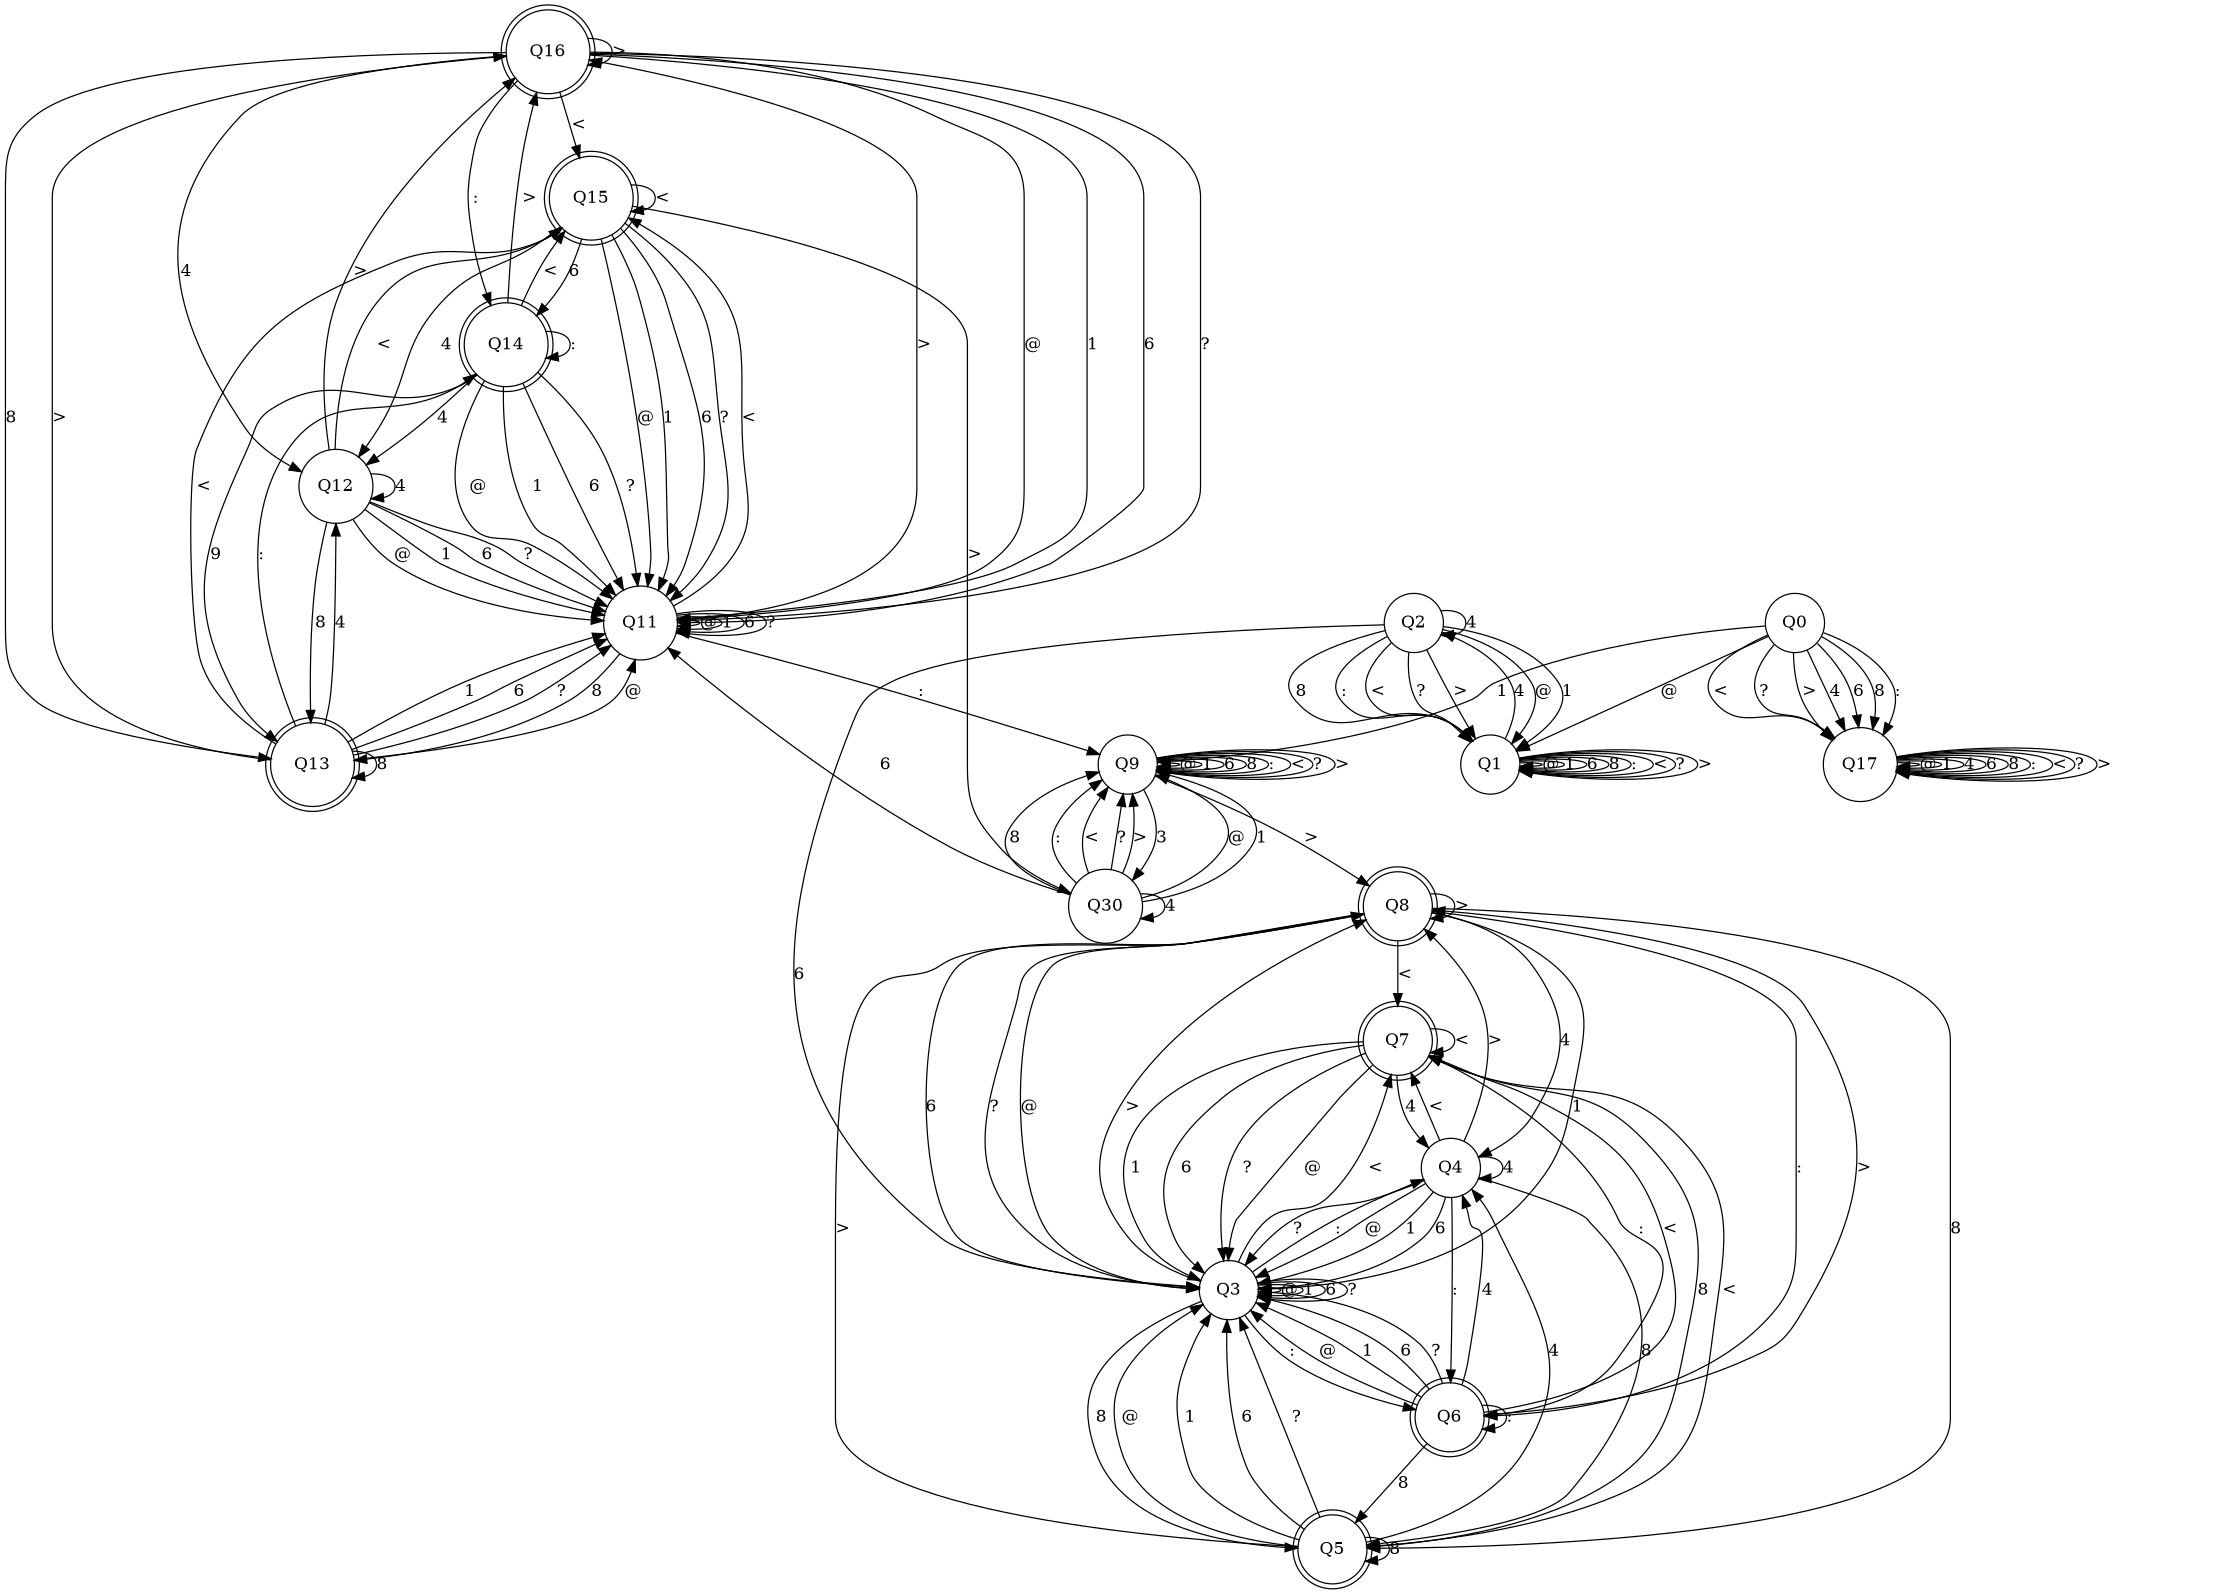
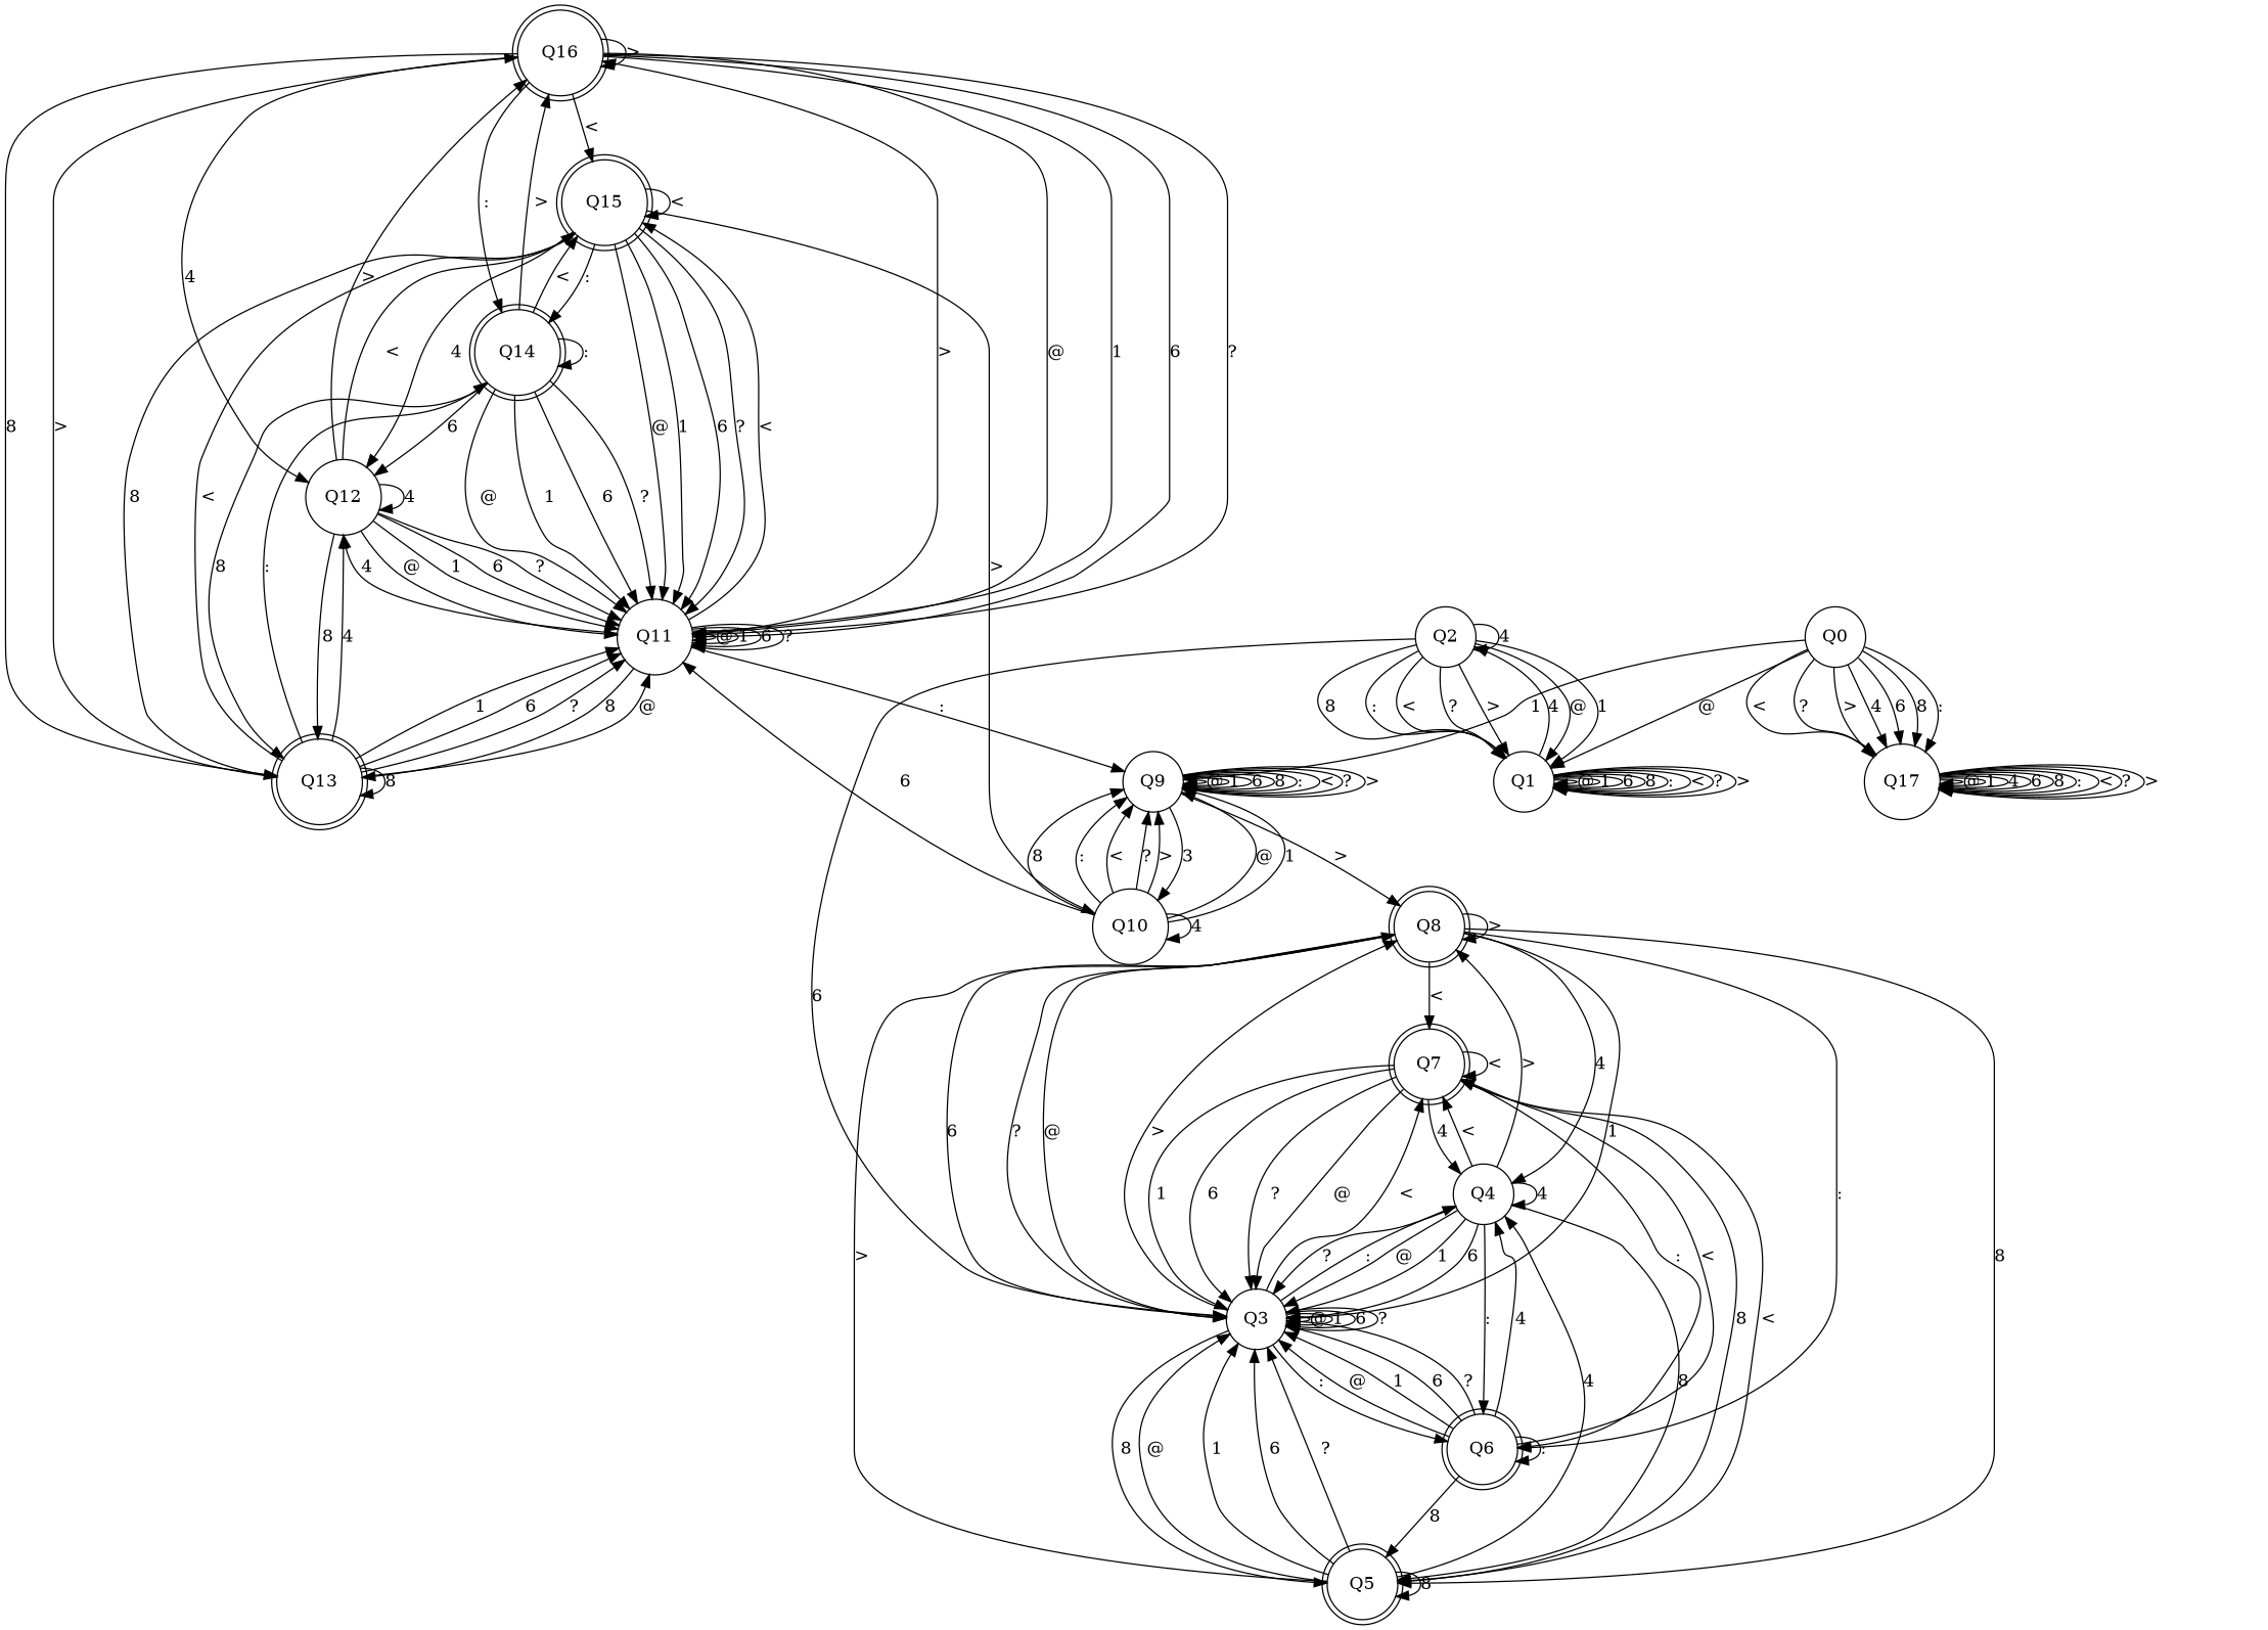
  digraph {
    node [shape=circle]
    Q16 [shape=doublecircle]
    Q15 [shape=doublecircle]
    Q14 [shape=doublecircle]
    Q13 [shape=doublecircle]
    Q11
    Q12
-   Q10 [label=Q30]
+   Q10
    Q9
    Q8 [shape=doublecircle]
    Q17
    Q7 [shape=doublecircle]
    Q4
    Q5 [shape=doublecircle]
    Q6 [shape=doublecircle]
    Q3
    Q0
    Q1
    Q2
    Q16 -> Q16 [label=">"]
    Q16 -> Q15 [label="<"]
    Q16 -> Q14 [label=":"]
    Q16 -> Q13 [label=8]
    Q16 -> Q11 [label="@"]
    Q16 -> Q11 [label=1]
    Q16 -> Q11 [label=6]
    Q16 -> Q11 [label="?"]
    Q16 -> Q12 [label=4]
    Q15 -> Q15 [label="<"]
-   Q15 -> Q14 [label=6]
+   Q15 -> Q14 [label=":"]
+   Q15 -> Q13 [label=8]
    Q15 -> Q11 [label="@"]
    Q15 -> Q11 [label=1]
    Q15 -> Q11 [label=6]
    Q15 -> Q11 [label="?"]
    Q15 -> Q12 [label=4]
    Q15 -> Q10 [label=">"]
    Q14 -> Q16 [label=">"]
    Q14 -> Q15 [label="<"]
    Q14 -> Q14 [label=":"]
-   Q14 -> Q13 [label=9]
+   Q14 -> Q13 [label=8]
    Q14 -> Q11 [label="@"]
    Q14 -> Q11 [label=1]
    Q14 -> Q11 [label=6]
    Q14 -> Q11 [label="?"]
-   Q14 -> Q12 [label=4]
+   Q14 -> Q12 [label=6]
    Q13 -> Q16 [label=">"]
    Q13 -> Q15 [label="<"]
    Q13 -> Q14 [label=":"]
    Q13 -> Q13 [label=8]
    Q13 -> Q11 [label="@"]
    Q13 -> Q11 [label=1]
    Q13 -> Q11 [label=6]
    Q13 -> Q11 [label="?"]
    Q13 -> Q12 [label=4]
    Q11 -> Q16 [label=">"]
    Q11 -> Q15 [label="<"]
    Q11 -> Q13 [label=8]
    Q11 -> Q11 [label="@"]
    Q11 -> Q11 [label=1]
    Q11 -> Q11 [label=6]
    Q11 -> Q11 [label="?"]
+   Q11 -> Q12 [label=4]
    Q11 -> Q9 [label=":"]
    Q12 -> Q16 [label=">"]
    Q12 -> Q15 [label="<"]
    Q12 -> Q13 [label=8]
    Q12 -> Q11 [label="@"]
    Q12 -> Q11 [label=1]
    Q12 -> Q11 [label=6]
    Q12 -> Q11 [label="?"]
    Q12 -> Q12 [label=4]
    Q10 -> Q11 [label=6]
    Q10 -> Q10 [label=4]
    Q10 -> Q9 [label="@"]
    Q10 -> Q9 [label=1]
    Q10 -> Q9 [label=8]
    Q10 -> Q9 [label=":"]
    Q10 -> Q9 [label="<"]
    Q10 -> Q9 [label="?"]
    Q10 -> Q9 [label=">"]
    Q9 -> Q10 [label=3]
    Q9 -> Q9 [label="@"]
    Q9 -> Q9 [label=1]
    Q9 -> Q9 [label=6]
    Q9 -> Q9 [label=8]
    Q9 -> Q9 [label=":"]
    Q9 -> Q9 [label="<"]
    Q9 -> Q9 [label="?"]
    Q9 -> Q9 [label=">"]
    Q9 -> Q8 [label=">"]
    Q8 -> Q8 [label=">"]
    Q8 -> Q7 [label="<"]
    Q8 -> Q4 [label=4]
    Q8 -> Q5 [label=8]
    Q8 -> Q6 [label=":"]
    Q8 -> Q3 [label="@"]
    Q8 -> Q3 [label=1]
    Q8 -> Q3 [label=6]
    Q8 -> Q3 [label="?"]
    Q17 -> Q17 [label="@"]
    Q17 -> Q17 [label=1]
    Q17 -> Q17 [label=4]
    Q17 -> Q17 [label=6]
    Q17 -> Q17 [label=8]
    Q17 -> Q17 [label=":"]
    Q17 -> Q17 [label="<"]
    Q17 -> Q17 [label="?"]
    Q17 -> Q17 [label=">"]
    Q7 -> Q7 [label="<"]
    Q7 -> Q4 [label=4]
    Q7 -> Q5 [label=8]
    Q7 -> Q6 [label=":"]
    Q7 -> Q3 [label="@"]
    Q7 -> Q3 [label=1]
    Q7 -> Q3 [label=6]
    Q7 -> Q3 [label="?"]
    Q4 -> Q8 [label=">"]
    Q4 -> Q7 [label="<"]
    Q4 -> Q4 [label=4]
    Q4 -> Q5 [label=8]
    Q4 -> Q6 [label=":"]
    Q4 -> Q3 [label="@"]
    Q4 -> Q3 [label=1]
    Q4 -> Q3 [label=6]
    Q4 -> Q3 [label="?"]
    Q5 -> Q8 [label=">"]
    Q5 -> Q7 [label="<"]
    Q5 -> Q4 [label=4]
    Q5 -> Q5 [label=8]
    Q5 -> Q3 [label="@"]
    Q5 -> Q3 [label=1]
    Q5 -> Q3 [label=6]
    Q5 -> Q3 [label="?"]
-   Q6 -> Q8 [label=">"]
    Q6 -> Q7 [label="<"]
    Q6 -> Q4 [label=4]
    Q6 -> Q5 [label=8]
    Q6 -> Q6 [label=":"]
    Q6 -> Q3 [label="@"]
    Q6 -> Q3 [label=1]
    Q6 -> Q3 [label=6]
    Q6 -> Q3 [label="?"]
    Q3 -> Q8 [label=">"]
    Q3 -> Q7 [label="<"]
    Q3 -> Q4 [label=":"]
    Q3 -> Q5 [label=8]
    Q3 -> Q6 [label=":"]
    Q3 -> Q3 [label="@"]
    Q3 -> Q3 [label=1]
    Q3 -> Q3 [label=6]
    Q3 -> Q3 [label="?"]
    Q0 -> Q9 [label=1]
    Q0 -> Q17 [label=4]
    Q0 -> Q17 [label=6]
    Q0 -> Q17 [label=8]
    Q0 -> Q17 [label=":"]
    Q0 -> Q17 [label="<"]
    Q0 -> Q17 [label="?"]
    Q0 -> Q17 [label=">"]
    Q0 -> Q1 [label="@"]
    Q1 -> Q1 [label="@"]
    Q1 -> Q1 [label=1]
    Q1 -> Q1 [label=6]
    Q1 -> Q1 [label=8]
    Q1 -> Q1 [label=":"]
    Q1 -> Q1 [label="<"]
    Q1 -> Q1 [label="?"]
    Q1 -> Q1 [label=">"]
    Q1 -> Q2 [label=4]
    Q2 -> Q3 [label=6]
    Q2 -> Q1 [label="@"]
    Q2 -> Q1 [label=1]
    Q2 -> Q1 [label=8]
    Q2 -> Q1 [label=":"]
    Q2 -> Q1 [label="<"]
    Q2 -> Q1 [label="?"]
    Q2 -> Q1 [label=">"]
    Q2 -> Q2 [label=4]
  }
